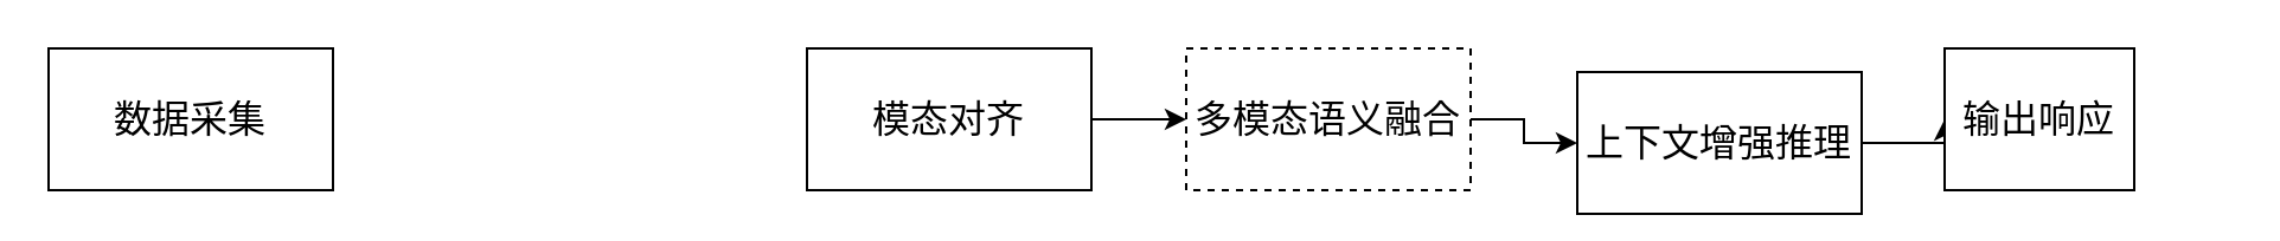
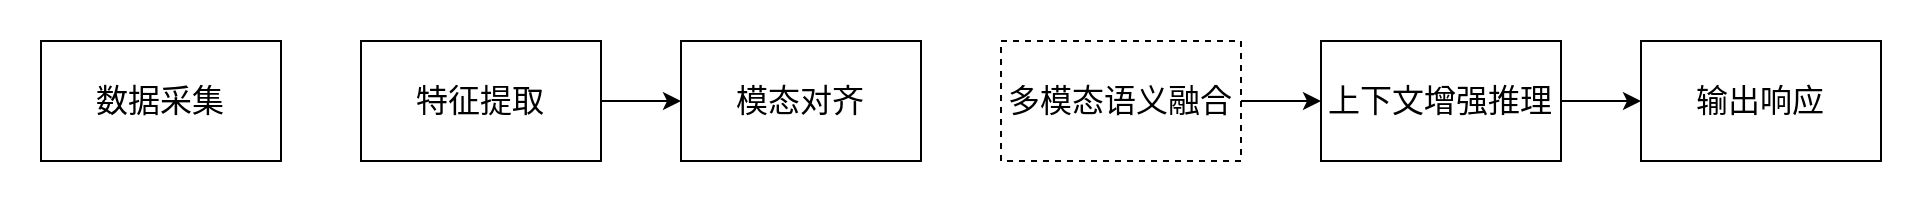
  <mxCell id="0" />
  <mxCell id="1" parent="0" />
  <mxCell id="2" value="数据采集" style="rounded=0;whiteSpace=wrap;html=1;fontSize=16;" vertex="1" parent="1"><mxGeometry x="20" y="20" width="120" height="60" as="geometry" /></mxCell>
- <mxCell id="5" style="edgeStyle=orthogonalEdgeStyle;rounded=0;orthogonalLoop=1;jettySize=auto;html=1;exitX=1;exitY=0.5;exitDx=0;exitDy=0;entryX=0;entryY=0.5;entryDx=0;entryDy=0;" edge="1" parent="1" source="6" target="8"><mxGeometry relative="1" as="geometry" /></mxCell>
+ <mxCell id="3" style="edgeStyle=orthogonalEdgeStyle;rounded=0;orthogonalLoop=1;jettySize=auto;html=1;exitX=1;exitY=0.5;exitDx=0;exitDy=0;entryX=0;entryY=0.5;entryDx=0;entryDy=0;" edge="1" parent="1" source="4" target="6"><mxGeometry relative="1" as="geometry" /></mxCell>
+ <mxCell id="4" value="特征提取" style="rounded=0;whiteSpace=wrap;html=1;fontSize=16;" vertex="1" parent="1"><mxGeometry x="180" y="20" width="120" height="60" as="geometry" /></mxCell>
  <mxCell id="6" value="模态对齐" style="rounded=0;whiteSpace=wrap;html=1;fontSize=16;" vertex="1" parent="1"><mxGeometry x="340" y="20" width="120" height="60" as="geometry" /></mxCell>
  <mxCell id="7" style="edgeStyle=orthogonalEdgeStyle;rounded=0;orthogonalLoop=1;jettySize=auto;html=1;exitX=1;exitY=0.5;exitDx=0;exitDy=0;" edge="1" parent="1" source="8" target="10"><mxGeometry relative="1" as="geometry" /></mxCell>
  <mxCell id="8" value="多模态语义融合" style="rounded=0;whiteSpace=wrap;html=1;fontSize=16;dashed=1;" vertex="1" parent="1"><mxGeometry x="500" y="20" width="120" height="60" as="geometry" /></mxCell>
  <mxCell id="9" style="edgeStyle=orthogonalEdgeStyle;rounded=0;orthogonalLoop=1;jettySize=auto;html=1;exitX=1;exitY=0.5;exitDx=0;exitDy=0;entryX=0;entryY=0.5;entryDx=0;entryDy=0;" edge="1" parent="1" source="10" target="11"><mxGeometry relative="1" as="geometry" /></mxCell>
- <mxCell id="10" value="上下文增强推理" style="rounded=0;whiteSpace=wrap;html=1;fontSize=16;" vertex="1" parent="1"><mxGeometry x="665" y="30" width="120" height="60" as="geometry" /></mxCell>
- <mxCell id="11" value="输出响应" style="rounded=0;whiteSpace=wrap;html=1;fontSize=16;" vertex="1" parent="1"><mxGeometry x="820" y="20" width="80" height="60" as="geometry" /></mxCell>
+ <mxCell id="10" value="上下文增强推理" style="rounded=0;whiteSpace=wrap;html=1;fontSize=16;" vertex="1" parent="1"><mxGeometry x="660" y="20" width="120" height="60" as="geometry" /></mxCell>
+ <mxCell id="11" value="输出响应" style="rounded=0;whiteSpace=wrap;html=1;fontSize=16;" vertex="1" parent="1"><mxGeometry x="820" y="20" width="120" height="60" as="geometry" /></mxCell>
